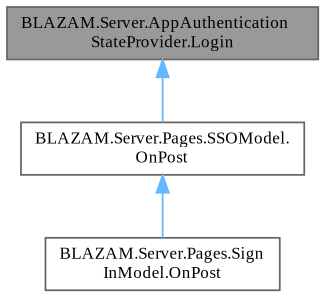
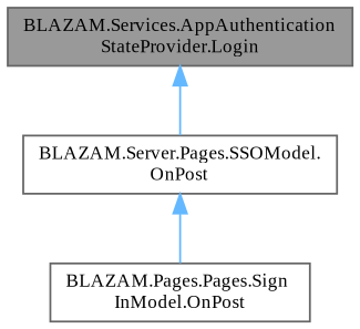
  digraph {
    fontname="Liberation Serif"
    rankdir=TB
    node [color=grey40 fillcolor=white fontname="Liberation Serif" fontsize=10 shape=box style=filled]
    edge [color=steelblue1 dir=back fontname="Liberation Serif" fontsize=10 labelfontname=Helvetica labelfontsize=10 style=solid]
-   n1 [color=gray40 fillcolor=grey60 fontcolor=black height=0.2 label="BLAZAM.Server.AppAuthentication\lStateProvider.Login" width=0.4]
+   n1 [color=gray40 fillcolor=grey60 fontcolor=black height=0.2 label="BLAZAM.Services.AppAuthentication\lStateProvider.Login" width=0.4]
    n2 [height=0.2 label="BLAZAM.Server.Pages.SSOModel.\lOnPost" width=0.4]
-   n3 [height=0.2 label="BLAZAM.Server.Pages.Sign\lInModel.OnPost" width=0.4]
+   n3 [height=0.2 label="BLAZAM.Pages.Pages.Sign\lInModel.OnPost" width=0.4]
    n1 -> n2
    n2 -> n3
  }
